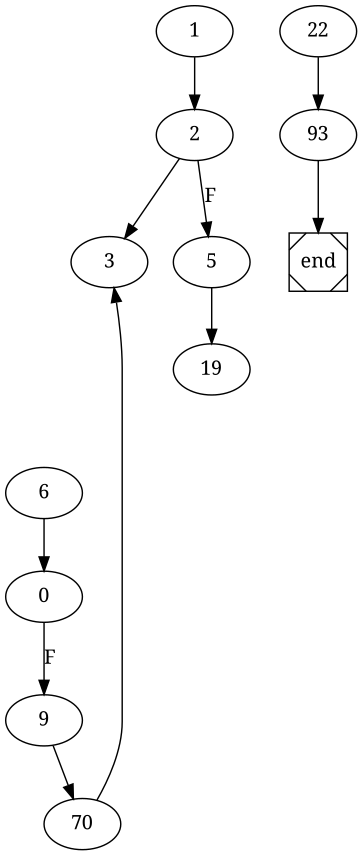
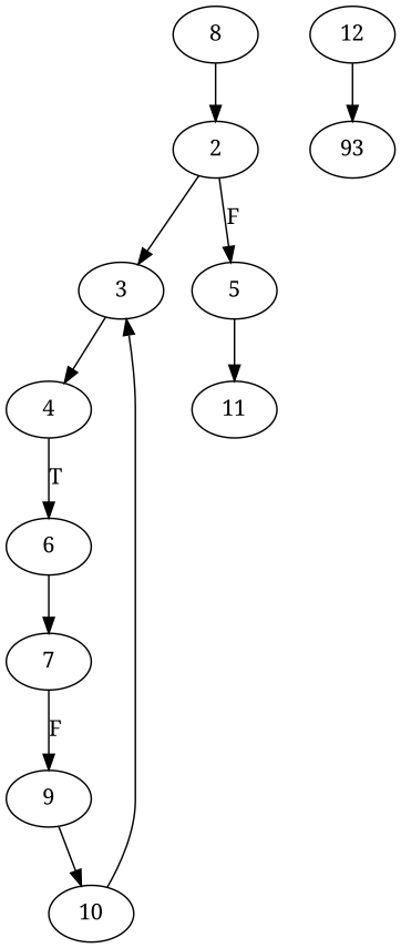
  digraph {
    fontname="Noto Serif"
    node [fontname="Noto Serif"]
    edge [fontname="Noto Serif"]
-   1
+   1 [label=8]
    2
-   end [shape=Msquare]
    3
    5
+   4
    6
-   7 [label=0]
-   11 [label=19]
+   7
+   11
    9
    n11 [label=93]
-   12 [label=22]
-   10 [label=70]
+   12
+   10
    1 -> 2
    2 -> 3
    2 -> 5 [label=F]
+   3 -> 4
    5 -> 11
+   4 -> 6 [label=T]
    6 -> 7
    7 -> 9 [label=F]
    9 -> 10
-   n11 -> end
    12 -> n11
    10 -> 3
  }
